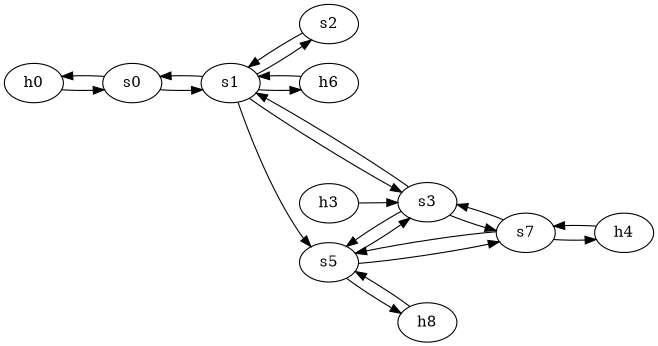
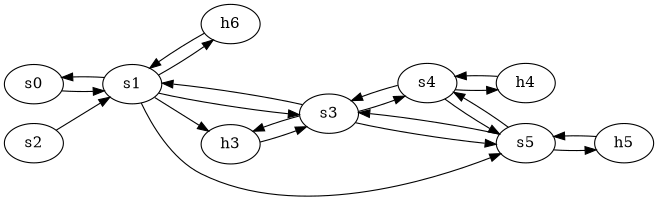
  strict digraph {
    rankdir=LR
    node [type=switch]
    edge [capacity="1Gbps" cost=1 dst_port=1 src_port=1]
-   h0 [ip="111.0.0.0" mac="00:00:00:00:0:0" type=host]
    s0
    s1
    s2
    n5 [ip="111.0.1.1" label=h6 mac="00:00:00:00:1:1" type=host]
    s3
    s5
-   s4 [label=s7]
+   s4
    h3 [ip="111.0.3.3" mac="00:00:00:00:3:3" type=host]
-   h5 [ip="111.0.5.5" mac="00:00:00:00:5:5" type=host label=h8]
+   h5 [ip="111.0.5.5" mac="00:00:00:00:5:5" type=host]
    h4 [ip="111.0.4.4" mac="00:00:00:00:4:4" type=host]
-   h0 -> s0
-   s0 -> h0
    s0 -> s1 [dst_port=2 src_port=2]
    s1 -> s0 [dst_port=2 src_port=2]
-   s1 -> s2 [dst_port=2 src_port=3]
+   s1 -> h3 [dst_port=2 src_port=3]
    s1 -> n5
    s1 -> s3 [dst_port=2 src_port=4]
    s1 -> s5 [dst_port=2 src_port=5]
    s2 -> s1 [dst_port=3 src_port=2]
    n5 -> s1
    s3 -> s1 [dst_port=4 src_port=2]
    s3 -> s5 [dst_port=3 src_port=4]
    s3 -> s4 [dst_port=2 src_port=3]
+   s3 -> h3
    s5 -> s3 [dst_port=4 src_port=3]
    s5 -> s4 [dst_port=3 src_port=4]
    s5 -> h5
    s4 -> s3 [dst_port=3 src_port=2]
    s4 -> s5 [dst_port=4 src_port=3]
    s4 -> h4
    h3 -> s3
    h5 -> s5
    h4 -> s4
  }
